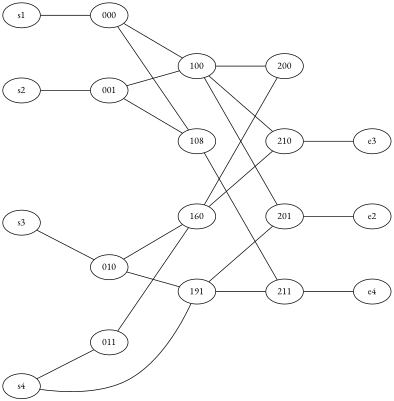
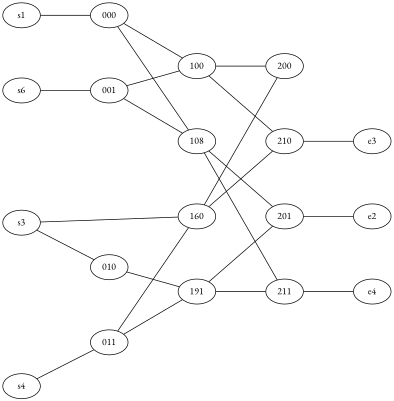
  strict graph {
    fontname="EB Garamond"
    nodesep=1
    rankdir=LR
    ranksep=1
    node [fontname="EB Garamond"]
    edge [fontname="EB Garamond"]
    s1
    000
    100
    n4 [label=108]
    200
    210
    201
    211
    e3
-   s2
+   s2 [label=s6]
    001
    e2
    e4
    s3
    010
    n16 [label=160]
    n17 [label=191]
    s4
    011
    s1 -- 000
    000 -- 100
    000 -- n4
    100 -- 200
    100 -- 210
-   100 -- 201
+   n4 -- 201
    n4 -- 211
    210 -- e3
    201 -- e2
    211 -- e4
    s2 -- 001
    001 -- 100
    001 -- n4
    s3 -- 010
-   010 -- n16
+   s3 -- n16
    010 -- n17
    n16 -- 200
    n16 -- 210
    n17 -- 201
    n17 -- 211
    s4 -- 011
    011 -- n16
-   s4 -- n17
+   011 -- n17
  }
